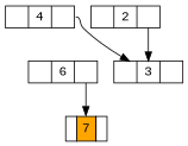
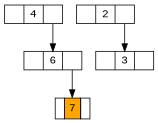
  digraph {
    fontname="Liberation Mono"
    node [fontname="Liberation Mono" shape=record]
    edge [fontname="Liberation Mono" tailport=f1]
    n1 [height=.1 label="<f0>|4|<f1>"]
    n2 [height=.1 label="<f0>|6|<f1>"]
    n3 [height=.1 label="<f0>|2|<f1>"]
    n4 [height=.1 label="<f0>|3|<f1>"]
    n5 [height=.1 label=<         <table border="0" cellborder="1" cellspacing="0" cellpadding="5">             <tr><td></td><td bgcolor="orange">7</td><td></td></tr>         </table>> margin=0 shape=none]
-   n1 -> n4
+   n1 -> n2
    n2 -> n5
    n3 -> n4
  }
